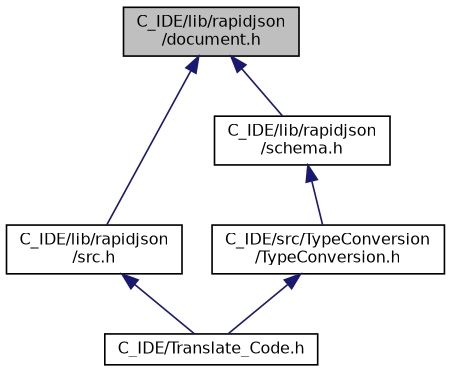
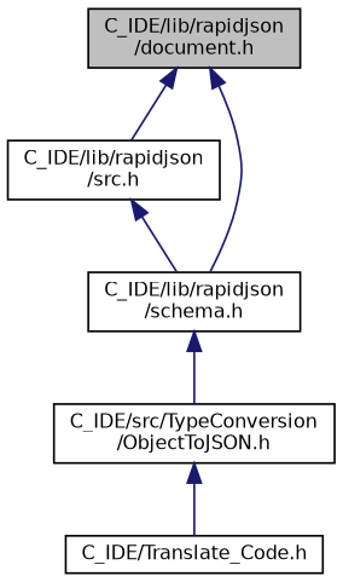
  digraph {
    node [color=black fillcolor=white fontname=Helvetica fontsize=10 shape=record style=filled]
    edge [color=midnightblue dir=back fontname=Helvetica fontsize=10 labelfontname=Helvetica labelfontsize=10 style=solid]
    n1 [fillcolor=grey75 fontcolor=black height=0.2 label="C_IDE/lib/rapidjson\l/document.h" width=0.4]
    n2 [height=0.2 label="C_IDE/lib/rapidjson\l/src.h" width=0.4]
    n3 [height=0.2 label="C_IDE/lib/rapidjson\l/schema.h" width=0.4]
-   n4 [height=0.2 label="C_IDE/src/TypeConversion\l/TypeConversion.h" width=0.4]
+   n4 [height=0.2 label="C_IDE/src/TypeConversion\l/ObjectToJSON.h" width=0.4]
    n5 [height=0.2 label="C_IDE/Translate_Code.h" width=0.4]
    n1 -> n2
    n1 -> n3
-   n2 -> n5
+   n2 -> n3
    n3 -> n4
    n4 -> n5
  }
